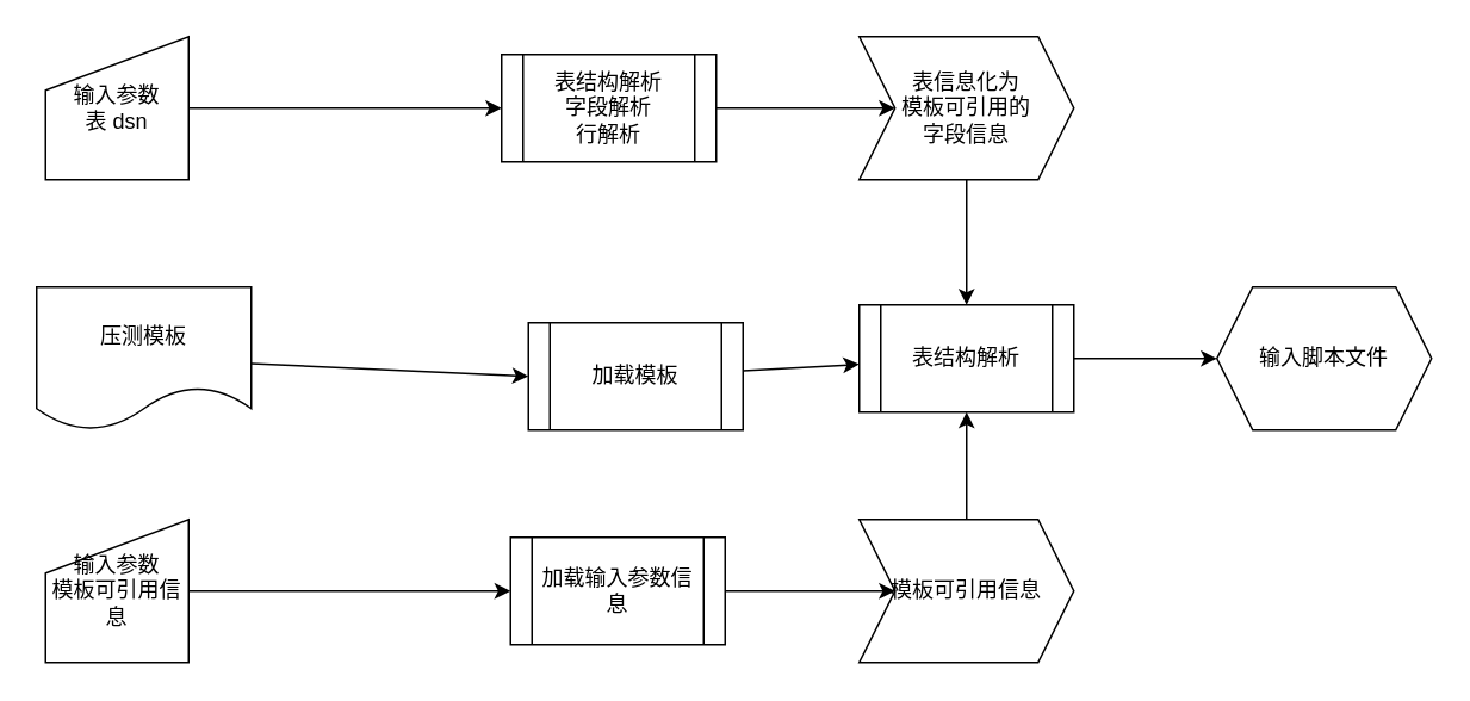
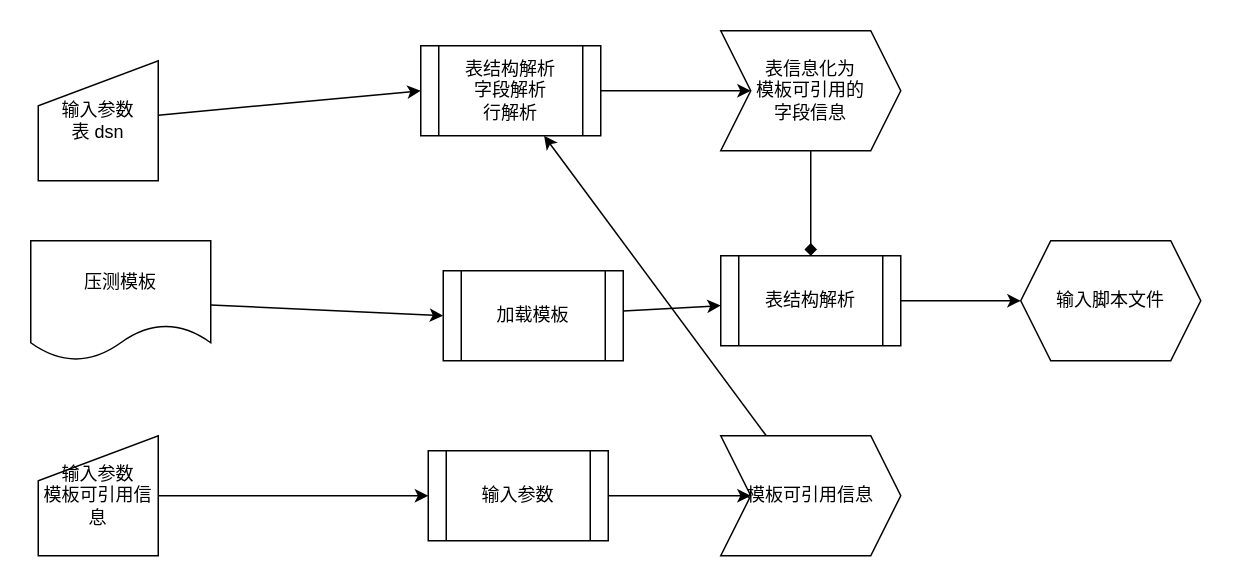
  <mxCell id="0" />
  <mxCell id="1" parent="0" />
  <mxCell id="2" style="edgeStyle=none;html=1;entryX=0;entryY=0.5;entryDx=0;entryDy=0;" parent="1" source="3" target="11" edge="1"><mxGeometry relative="1" as="geometry" /></mxCell>
  <mxCell id="3" value="压测模板" style="shape=document;whiteSpace=wrap;html=1;boundedLbl=1;" parent="1" vertex="1"><mxGeometry x="20" y="160" width="120" height="80" as="geometry" /></mxCell>
  <mxCell id="4" style="edgeStyle=none;html=1;entryX=0;entryY=0.5;entryDx=0;entryDy=0;" parent="1" source="5" target="9" edge="1"><mxGeometry relative="1" as="geometry" /></mxCell>
  <mxCell id="5" value="表结构解析&lt;br&gt;字段解析&lt;br&gt;行解析" style="shape=process;whiteSpace=wrap;html=1;backgroundOutline=1;" parent="1" vertex="1"><mxGeometry x="280" y="30" width="120" height="60" as="geometry" /></mxCell>
  <mxCell id="6" value="" style="edgeStyle=none;html=1;" parent="1" source="7" target="15" edge="1"><mxGeometry relative="1" as="geometry" /></mxCell>
  <mxCell id="7" value="输入参数&lt;br&gt;模板可引用信息&lt;br&gt;" style="shape=manualInput;whiteSpace=wrap;html=1;" parent="1" vertex="1"><mxGeometry x="25" y="290" width="80" height="80" as="geometry" /></mxCell>
- <mxCell id="8" style="edgeStyle=none;html=1;entryX=0.5;entryY=0;entryDx=0;entryDy=0;" parent="1" source="9" target="13" edge="1"><mxGeometry relative="1" as="geometry" /></mxCell>
+ <mxCell id="8" style="edgeStyle=none;html=1;entryX=0.5;entryY=0;entryDx=0;entryDy=0;endArrow=diamond;" parent="1" source="9" target="13" edge="1"><mxGeometry relative="1" as="geometry" /></mxCell>
  <mxCell id="9" value="表信息化为&lt;br&gt;模板可引用的&lt;br&gt;字段信息" style="shape=step;perimeter=stepPerimeter;whiteSpace=wrap;html=1;fixedSize=1;" parent="1" vertex="1"><mxGeometry x="480" y="20" width="120" height="80" as="geometry" /></mxCell>
  <mxCell id="10" value="" style="edgeStyle=none;html=1;" parent="1" source="11" target="13" edge="1"><mxGeometry relative="1" as="geometry" /></mxCell>
  <mxCell id="11" value="加载模板" style="shape=process;whiteSpace=wrap;html=1;backgroundOutline=1;" parent="1" vertex="1"><mxGeometry x="295" y="180" width="120" height="60" as="geometry" /></mxCell>
  <mxCell id="12" style="edgeStyle=none;html=1;entryX=0;entryY=0.5;entryDx=0;entryDy=0;" parent="1" source="13" target="18" edge="1"><mxGeometry relative="1" as="geometry" /></mxCell>
  <mxCell id="13" value="表结构解析" style="shape=process;whiteSpace=wrap;html=1;backgroundOutline=1;" parent="1" vertex="1"><mxGeometry x="480" y="170" width="120" height="60" as="geometry" /></mxCell>
  <mxCell id="14" value="" style="edgeStyle=none;html=1;" parent="1" source="15" target="17" edge="1"><mxGeometry relative="1" as="geometry" /></mxCell>
- <mxCell id="15" value="加载输入参数信息" style="shape=process;whiteSpace=wrap;html=1;backgroundOutline=1;" parent="1" vertex="1"><mxGeometry x="285" y="300" width="120" height="60" as="geometry" /></mxCell>
- <mxCell id="16" style="edgeStyle=none;html=1;entryX=0.5;entryY=1;entryDx=0;entryDy=0;" parent="1" source="17" target="13" edge="1"><mxGeometry relative="1" as="geometry" /></mxCell>
+ <mxCell id="15" value="输入参数" style="shape=process;whiteSpace=wrap;html=1;backgroundOutline=1;" parent="1" vertex="1"><mxGeometry x="285" y="300" width="120" height="60" as="geometry" /></mxCell>
+ <mxCell id="16" style="edgeStyle=none;html=1;" parent="1" source="17" target="5" edge="1"><mxGeometry relative="1" as="geometry" /></mxCell>
  <mxCell id="17" value="模板可引用信息" style="shape=step;perimeter=stepPerimeter;whiteSpace=wrap;html=1;fixedSize=1;" parent="1" vertex="1"><mxGeometry x="480" y="290" width="120" height="80" as="geometry" /></mxCell>
  <mxCell id="18" value="输入脚本文件" style="shape=hexagon;perimeter=hexagonPerimeter2;whiteSpace=wrap;html=1;fixedSize=1;" parent="1" vertex="1"><mxGeometry x="680" y="160" width="120" height="80" as="geometry" /></mxCell>
  <mxCell id="19" style="edgeStyle=none;html=1;entryX=0;entryY=0.5;entryDx=0;entryDy=0;" edge="1" parent="1" source="20" target="5"><mxGeometry relative="1" as="geometry" /></mxCell>
- <mxCell id="20" value="输入参数&lt;br&gt;表 dsn" style="shape=manualInput;whiteSpace=wrap;html=1;" vertex="1" parent="1"><mxGeometry x="25" y="20" width="80" height="80" as="geometry" /></mxCell>
+ <mxCell id="20" value="输入参数&lt;br&gt;表 dsn" style="shape=manualInput;whiteSpace=wrap;html=1;" vertex="1" parent="1"><mxGeometry x="25" y="40" width="80" height="80" as="geometry" /></mxCell>
